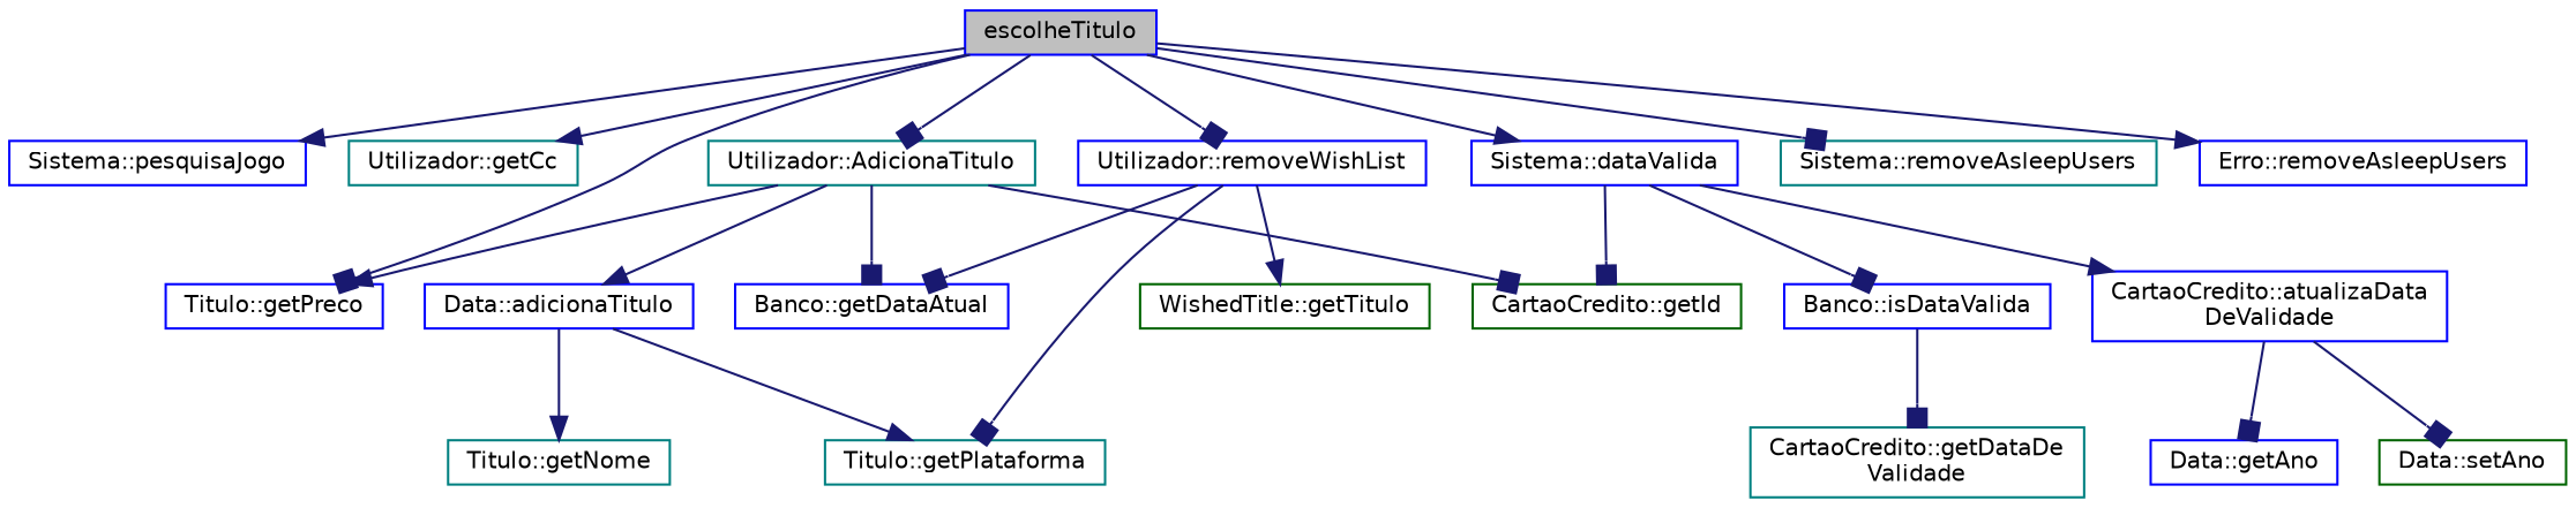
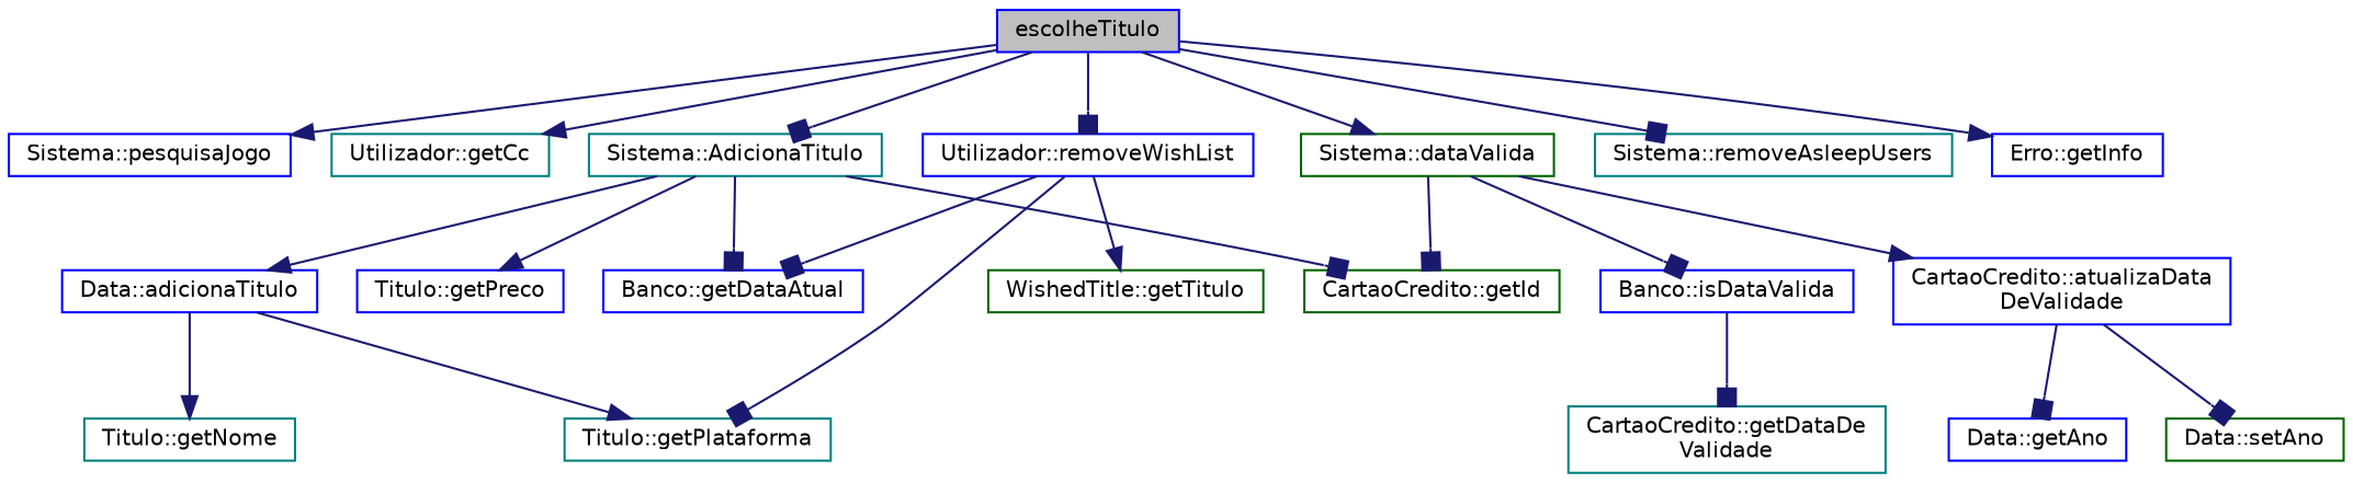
  digraph {
    rankdir=TB
    node [color=blue fillcolor=white fontname=Helvetica fontsize=10 shape=record style=filled]
    edge [arrowhead=box color=midnightblue fontname=Helvetica fontsize=10 labelfontname=Helvetica labelfontsize=10 style=solid]
    n1 [fillcolor=grey75 fontcolor=black height=0.2 label=escolheTitulo width=0.4]
    n2 [height=0.2 label="Sistema::pesquisaJogo" width=0.4]
    n3 [color=teal height=0.2 label="Utilizador::getCc" width=0.4]
-   n4 [color=teal height=0.2 label="Utilizador::AdicionaTitulo" width=0.4]
+   n4 [color=teal height=0.2 label="Sistema::AdicionaTitulo" width=0.4]
    n5 [height=0.2 label="Titulo::getPreco" width=0.4]
    n6 [height=0.2 label="Utilizador::removeWishList" width=0.4]
-   n7 [height=0.2 label="Sistema::dataValida" width=0.4]
+   n7 [color=darkgreen height=0.2 label="Sistema::dataValida" width=0.4]
    n8 [color=teal height=0.2 label="Sistema::removeAsleepUsers" width=0.4]
-   n9 [height=0.2 label="Erro::removeAsleepUsers" width=0.4]
+   n9 [height=0.2 label="Erro::getInfo" width=0.4]
    n10 [height=0.2 label="Data::adicionaTitulo" width=0.4]
    n11 [height=0.2 label="Banco::getDataAtual" width=0.4]
    n12 [color=darkgreen height=0.2 label="CartaoCredito::getId" width=0.4]
    n13 [color=teal height=0.2 label="Titulo::getPlataforma" width=0.4]
    n14 [color=darkgreen height=0.2 label="WishedTitle::getTitulo" width=0.4]
    n15 [height=0.2 label="Banco::isDataValida" width=0.4]
    n16 [height=0.2 label="CartaoCredito::atualizaData\lDeValidade" width=0.4]
    n17 [color=teal height=0.2 label="Titulo::getNome" width=0.4]
    n18 [color=teal height=0.2 label="CartaoCredito::getDataDe\lValidade" width=0.4]
    n19 [color=darkgreen height=0.2 label="Data::setAno" width=0.4]
    n20 [height=0.2 label="Data::getAno" width=0.4]
    n1 -> n2 [arrowhead=normal]
    n1 -> n3 [arrowhead=normal]
    n1 -> n4
-   n1 -> n5
    n1 -> n6
    n1 -> n7 [arrowhead=normal]
    n1 -> n8
    n1 -> n9 [arrowhead=normal]
    n4 -> n5 [arrowhead=normal]
    n4 -> n10 [arrowhead=normal]
    n4 -> n11
    n4 -> n12
    n6 -> n11
    n6 -> n13
    n6 -> n14 [arrowhead=normal]
    n7 -> n12
    n7 -> n15
    n7 -> n16 [arrowhead=normal]
    n10 -> n13 [arrowhead=normal]
    n10 -> n17 [arrowhead=normal]
    n15 -> n18
    n16 -> n19
    n16 -> n20
  }
